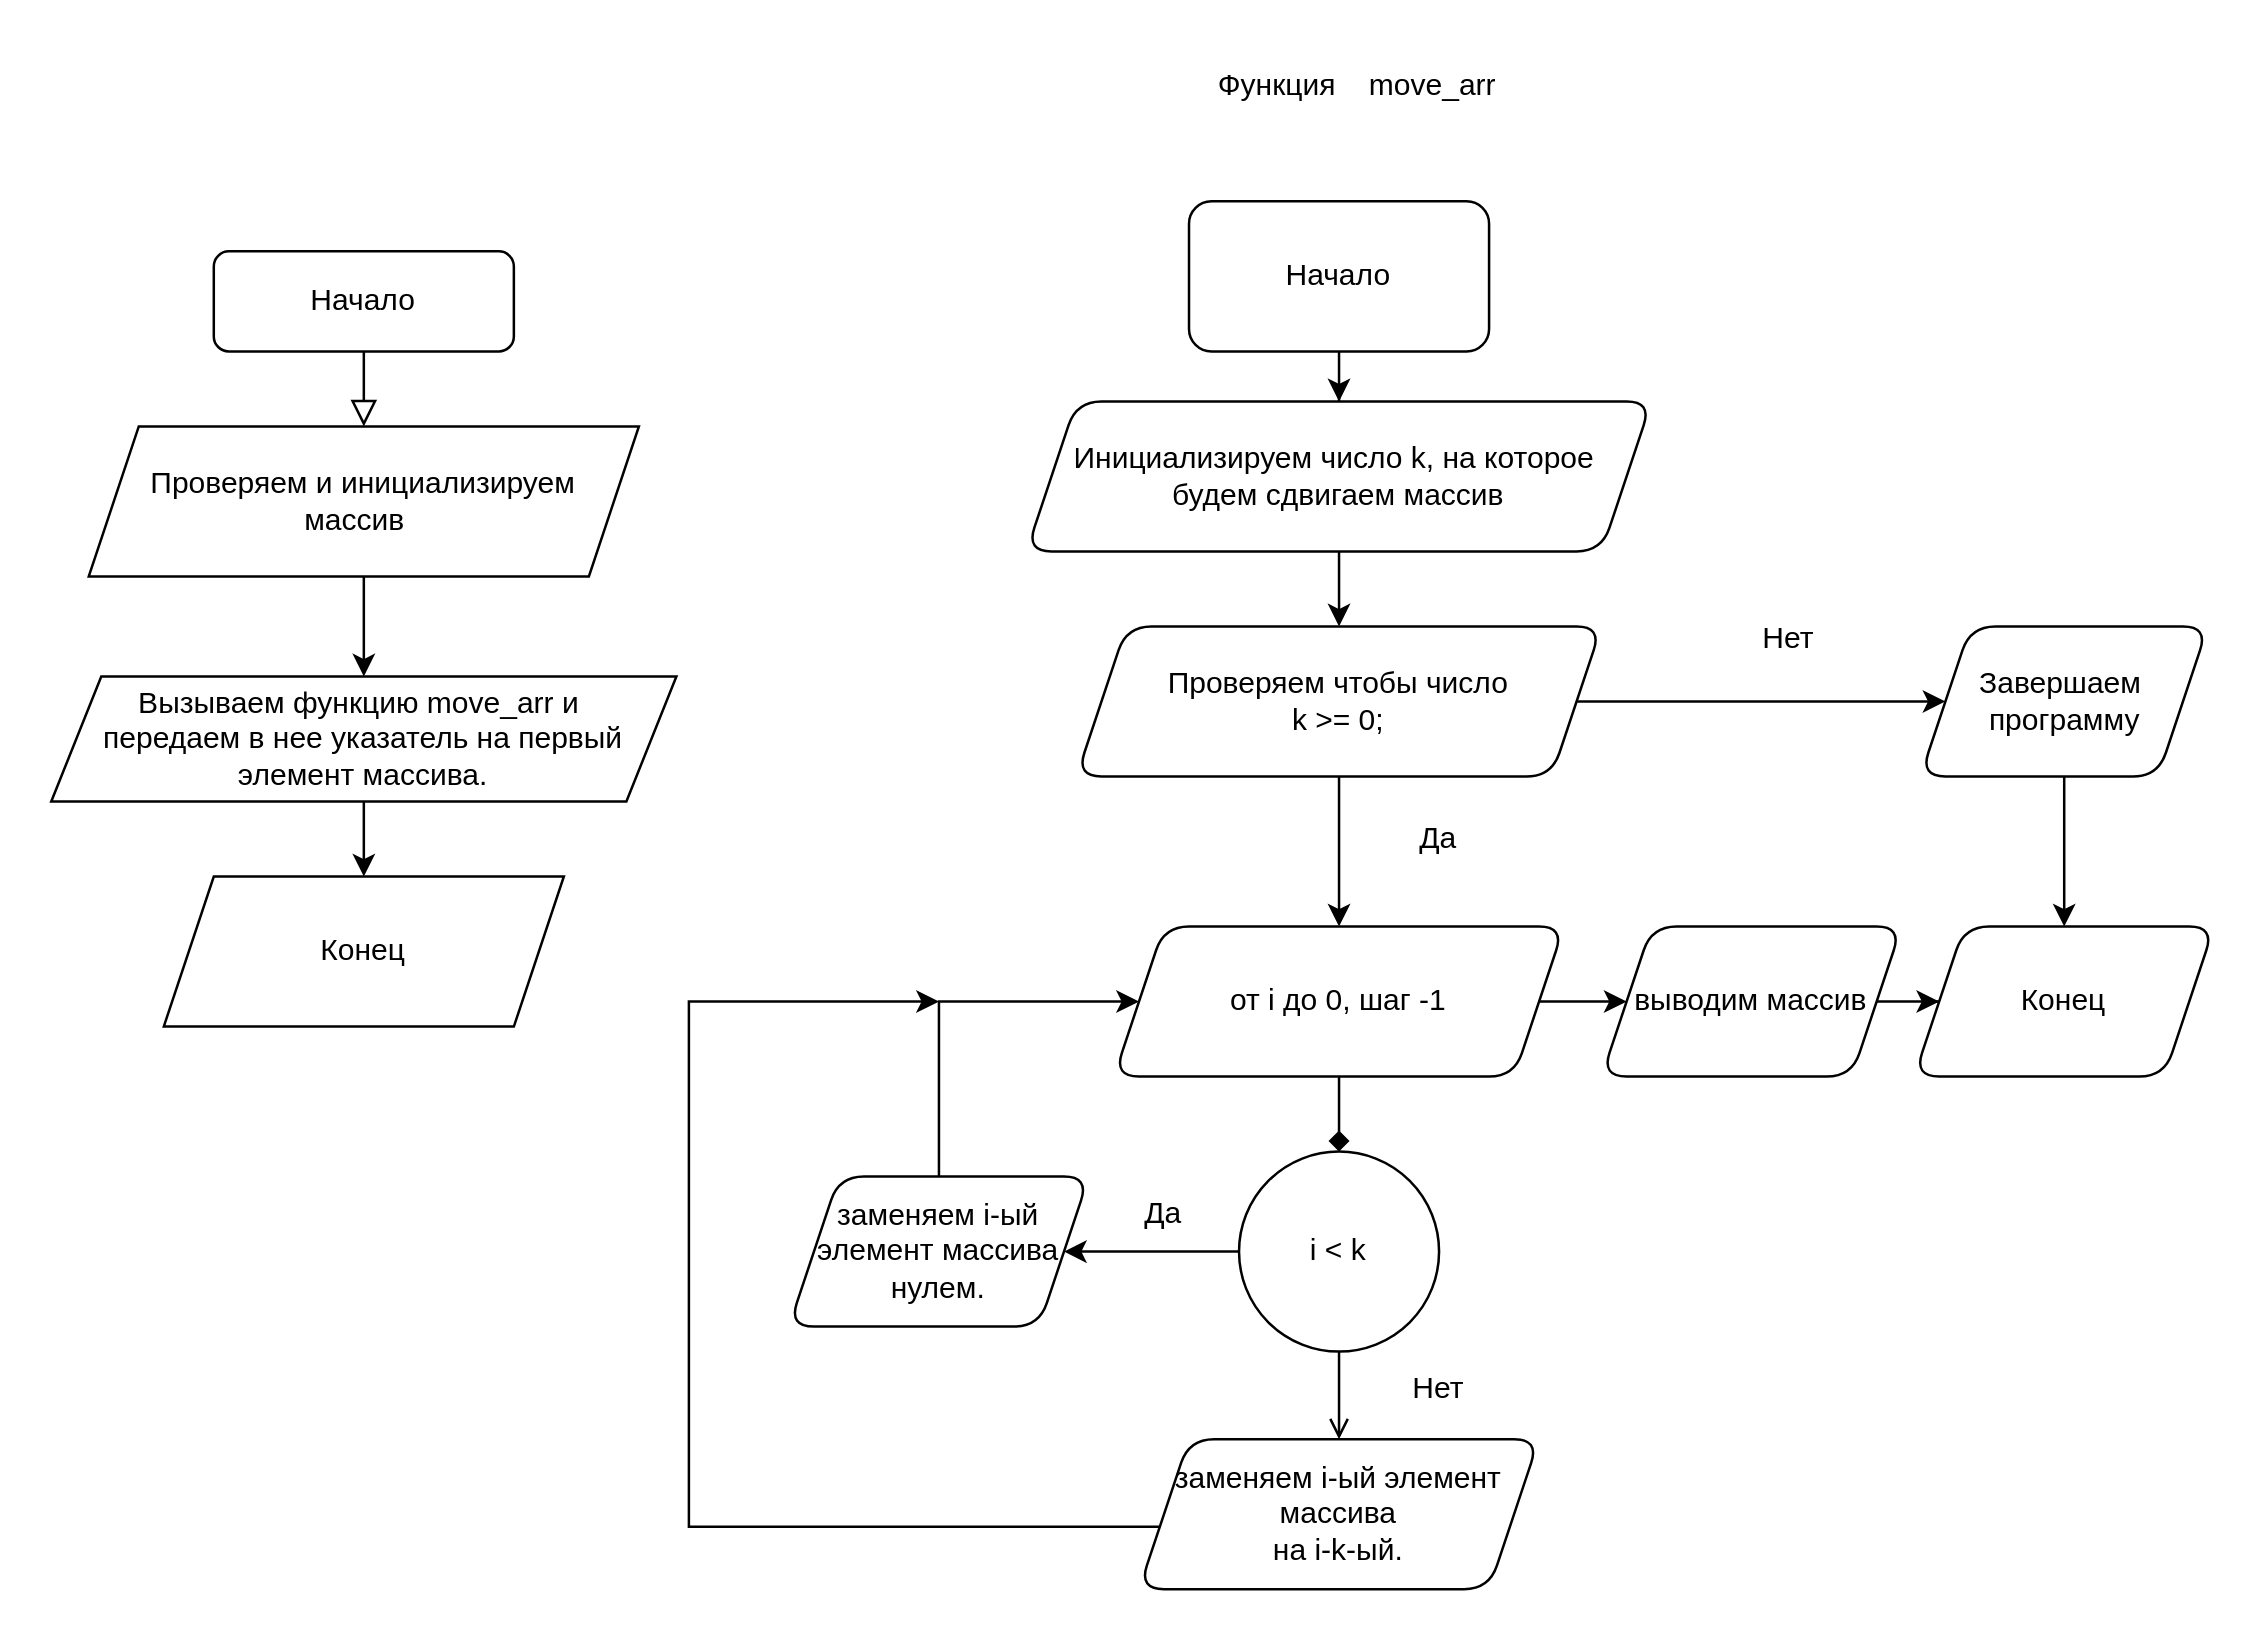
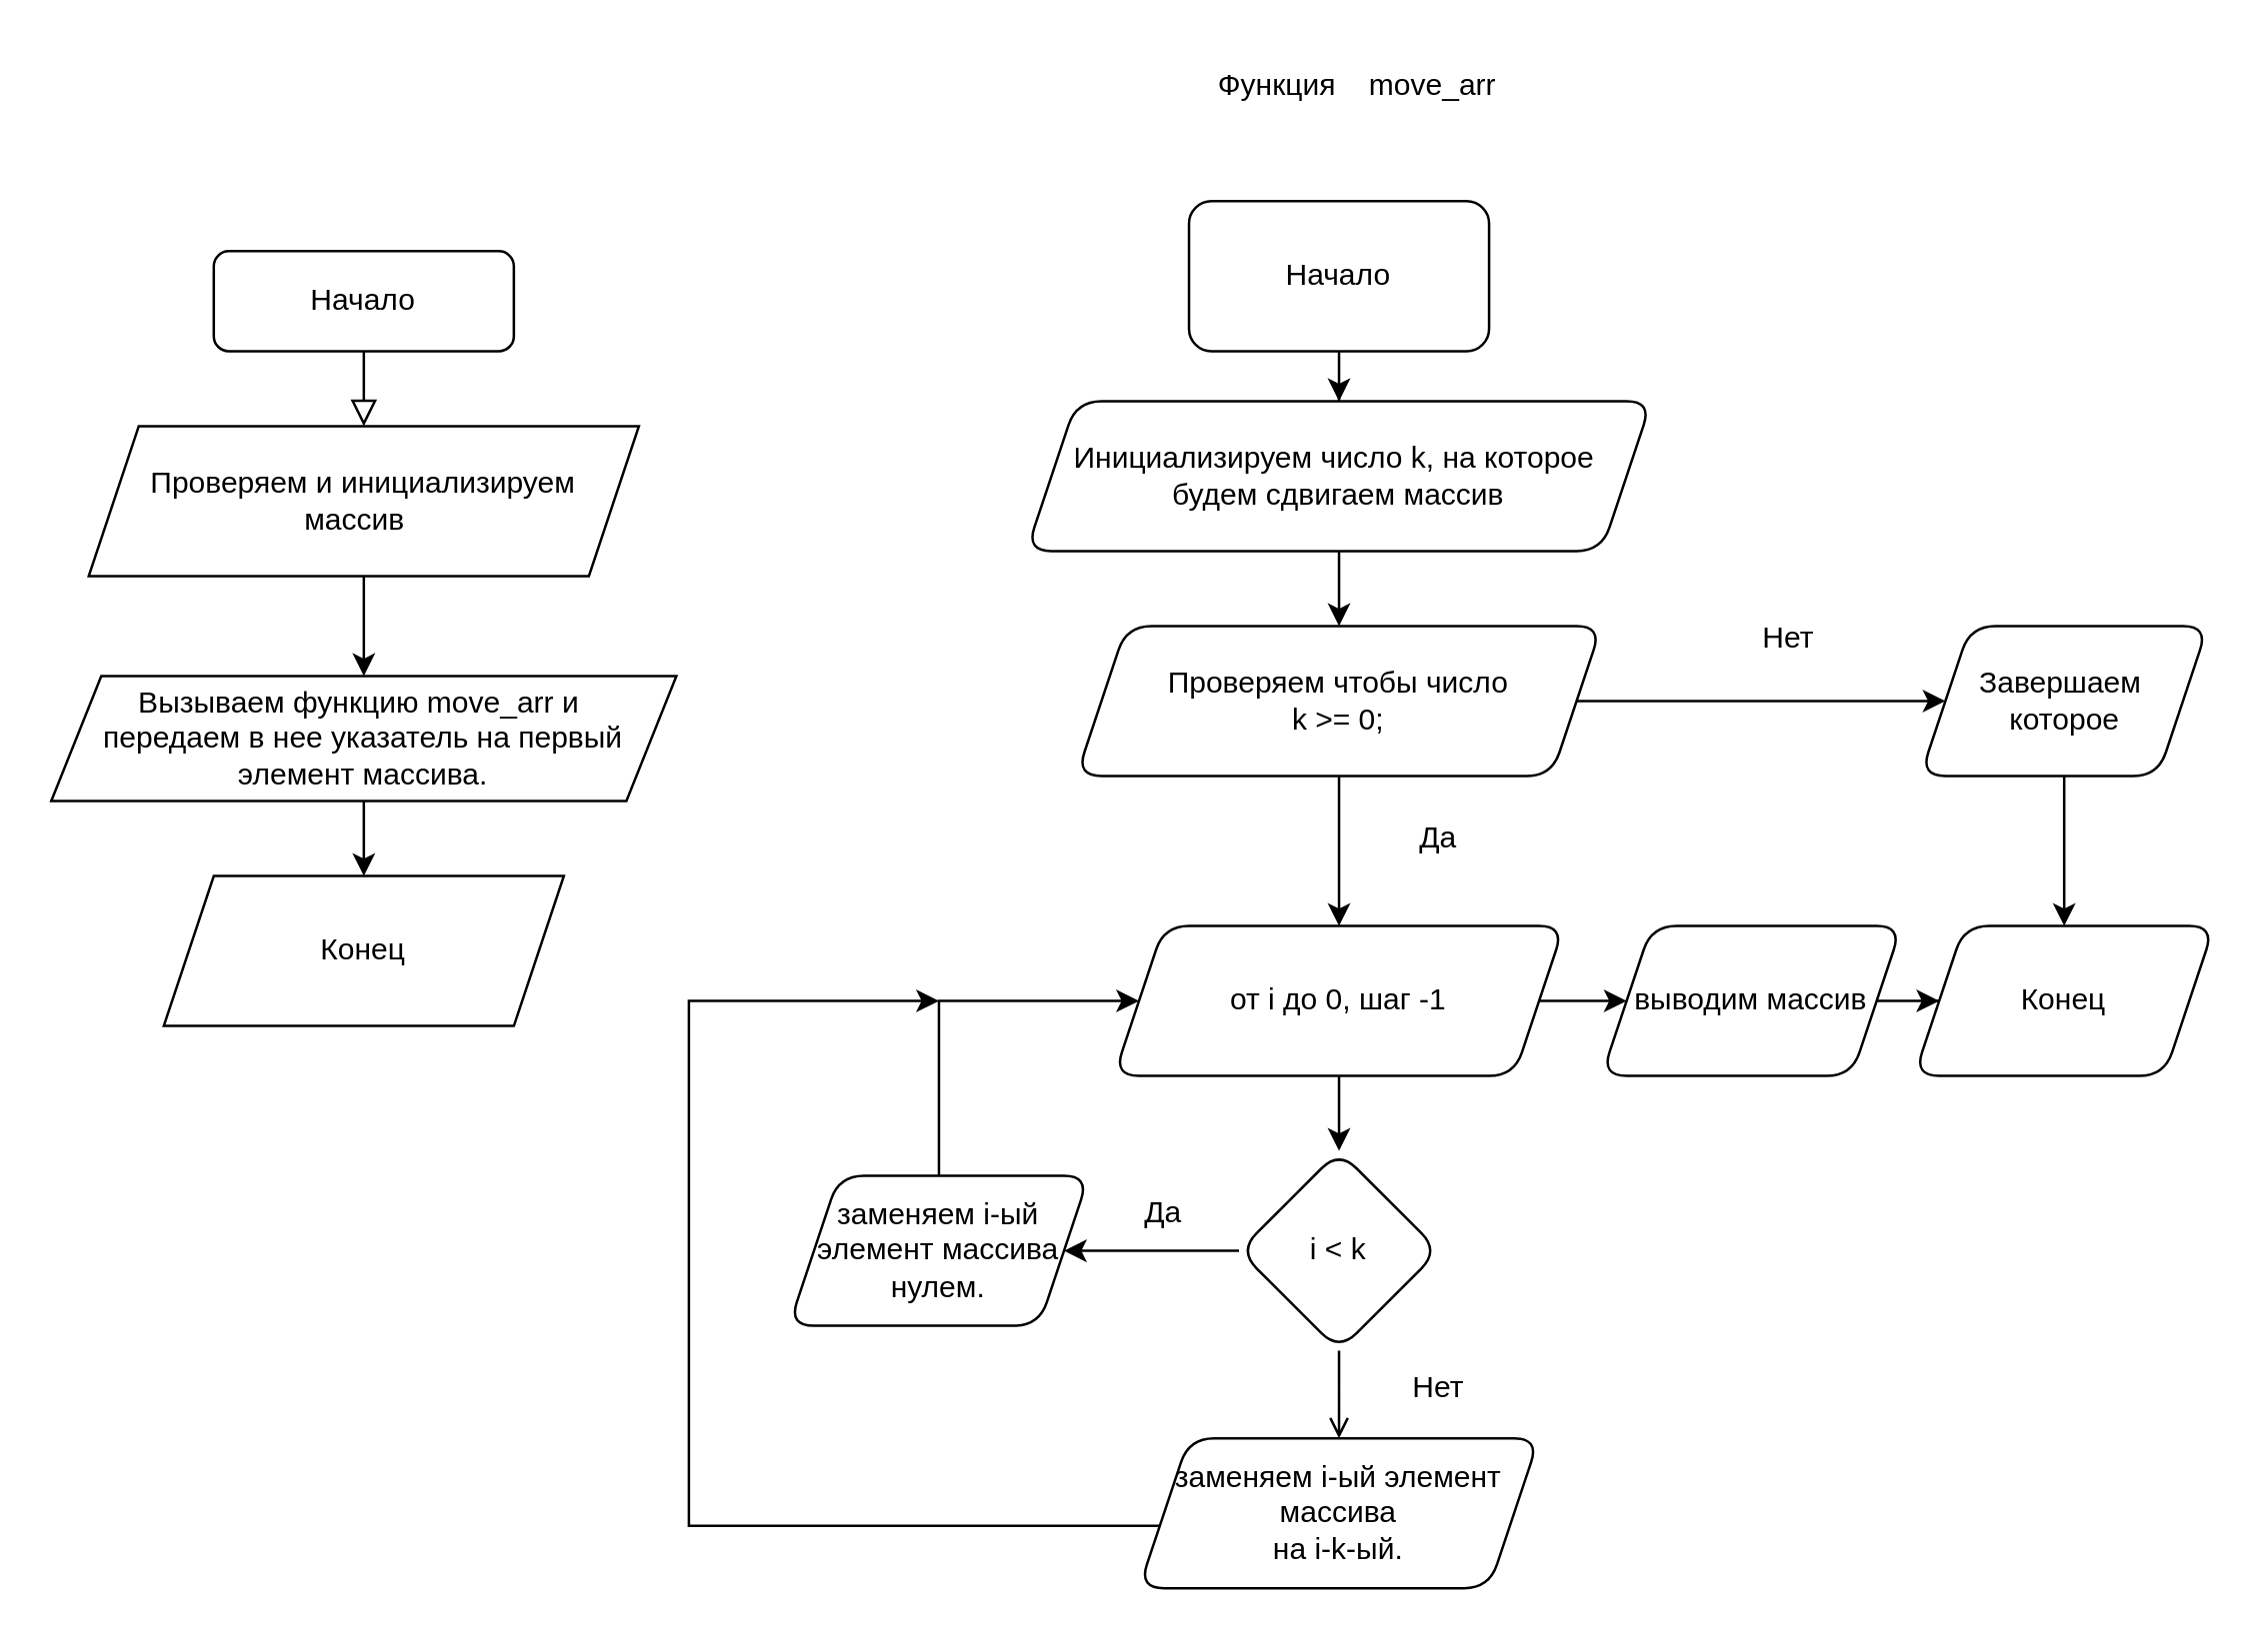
  <mxCell id="0" />
  <mxCell id="1" parent="0" />
  <mxCell id="2" value="" style="rounded=0;html=1;jettySize=auto;orthogonalLoop=1;fontSize=11;endArrow=block;endFill=0;endSize=8;strokeWidth=1;shadow=0;labelBackgroundColor=none;edgeStyle=orthogonalEdgeStyle;entryX=0.5;entryY=0;entryDx=0;entryDy=0;" parent="1" source="3" target="5" edge="1"><mxGeometry relative="1" as="geometry"><mxPoint x="145" y="150" as="targetPoint" /></mxGeometry></mxCell>
  <mxCell id="3" value="Начало" style="rounded=1;whiteSpace=wrap;html=1;fontSize=12;glass=0;strokeWidth=1;shadow=0;" parent="1" vertex="1"><mxGeometry x="85" y="100" width="120" height="40" as="geometry" /></mxCell>
  <mxCell id="4" value="" style="edgeStyle=orthogonalEdgeStyle;rounded=0;orthogonalLoop=1;jettySize=auto;html=1;" parent="1" source="5" target="7" edge="1"><mxGeometry relative="1" as="geometry" /></mxCell>
  <mxCell id="5" value="Проверяем и инициализируем &lt;br&gt;массив&amp;nbsp;&amp;nbsp;" style="shape=parallelogram;perimeter=parallelogramPerimeter;whiteSpace=wrap;html=1;fixedSize=1;" parent="1" vertex="1"><mxGeometry x="35" y="170" width="220" height="60" as="geometry" /></mxCell>
  <mxCell id="6" value="" style="edgeStyle=orthogonalEdgeStyle;rounded=0;orthogonalLoop=1;jettySize=auto;html=1;" parent="1" source="7" target="8" edge="1"><mxGeometry relative="1" as="geometry" /></mxCell>
  <mxCell id="7" value="Вызываем функцию&amp;nbsp;move_arr и&amp;nbsp;&lt;br&gt;передаем в нее указатель на первый&lt;br&gt;элемент массива." style="shape=parallelogram;perimeter=parallelogramPerimeter;whiteSpace=wrap;html=1;fixedSize=1;" parent="1" vertex="1"><mxGeometry x="20" y="270" width="250" height="50" as="geometry" /></mxCell>
  <mxCell id="8" value="Конец" style="shape=parallelogram;perimeter=parallelogramPerimeter;whiteSpace=wrap;html=1;fixedSize=1;" parent="1" vertex="1"><mxGeometry x="65" y="350" width="160" height="60" as="geometry" /></mxCell>
  <mxCell id="9" value="Функция&amp;nbsp; &amp;nbsp; move_arr" style="text;whiteSpace=wrap;html=1;" parent="1" vertex="1"><mxGeometry x="485" y="20" width="130" height="40" as="geometry" /></mxCell>
  <mxCell id="10" value="" style="edgeStyle=orthogonalEdgeStyle;rounded=0;orthogonalLoop=1;jettySize=auto;html=1;" parent="1" source="11" target="13" edge="1"><mxGeometry relative="1" as="geometry" /></mxCell>
  <mxCell id="11" value="Начало" style="rounded=1;whiteSpace=wrap;html=1;" parent="1" vertex="1"><mxGeometry x="475" y="80" width="120" height="60" as="geometry" /></mxCell>
  <mxCell id="12" value="" style="edgeStyle=orthogonalEdgeStyle;rounded=0;orthogonalLoop=1;jettySize=auto;html=1;" parent="1" source="13" target="16" edge="1"><mxGeometry relative="1" as="geometry" /></mxCell>
  <mxCell id="13" value="Инициализируем число k, на которое&amp;nbsp;&lt;br&gt;будем сдвигаем массив" style="shape=parallelogram;perimeter=parallelogramPerimeter;whiteSpace=wrap;html=1;fixedSize=1;rounded=1;" parent="1" vertex="1"><mxGeometry x="410" y="160" width="250" height="60" as="geometry" /></mxCell>
  <mxCell id="14" value="" style="edgeStyle=orthogonalEdgeStyle;rounded=0;orthogonalLoop=1;jettySize=auto;html=1;" parent="1" source="16" target="21" edge="1"><mxGeometry relative="1" as="geometry" /></mxCell>
  <mxCell id="15" value="" style="edgeStyle=orthogonalEdgeStyle;rounded=0;orthogonalLoop=1;jettySize=auto;html=1;" parent="1" source="16" target="18" edge="1"><mxGeometry relative="1" as="geometry"><mxPoint x="715" y="255" as="targetPoint" /></mxGeometry></mxCell>
  <mxCell id="16" value="Проверяем чтобы число&lt;br&gt;k &amp;gt;= 0;" style="shape=parallelogram;perimeter=parallelogramPerimeter;whiteSpace=wrap;html=1;fixedSize=1;rounded=1;" parent="1" vertex="1"><mxGeometry x="430" y="250" width="210" height="60" as="geometry" /></mxCell>
  <mxCell id="17" value="" style="edgeStyle=orthogonalEdgeStyle;rounded=0;orthogonalLoop=1;jettySize=auto;html=1;" parent="1" source="18" target="33" edge="1"><mxGeometry relative="1" as="geometry" /></mxCell>
- <mxCell id="18" value="Завершаем&amp;nbsp;&lt;br&gt;программу" style="shape=parallelogram;perimeter=parallelogramPerimeter;whiteSpace=wrap;html=1;fixedSize=1;rounded=1;" parent="1" vertex="1"><mxGeometry x="767.5" y="250" width="115" height="60" as="geometry" /></mxCell>
- <mxCell id="19" value="" style="edgeStyle=orthogonalEdgeStyle;rounded=0;orthogonalLoop=1;jettySize=auto;html=1;endArrow=diamond;" parent="1" source="21" target="25" edge="1"><mxGeometry relative="1" as="geometry" /></mxCell>
+ <mxCell id="18" value="Завершаем&amp;nbsp;&lt;br&gt;которое" style="shape=parallelogram;perimeter=parallelogramPerimeter;whiteSpace=wrap;html=1;fixedSize=1;rounded=1;" parent="1" vertex="1"><mxGeometry x="767.5" y="250" width="115" height="60" as="geometry" /></mxCell>
+ <mxCell id="19" value="" style="edgeStyle=orthogonalEdgeStyle;rounded=0;orthogonalLoop=1;jettySize=auto;html=1;" parent="1" source="21" target="25" edge="1"><mxGeometry relative="1" as="geometry" /></mxCell>
  <mxCell id="20" value="" style="edgeStyle=orthogonalEdgeStyle;rounded=0;orthogonalLoop=1;jettySize=auto;html=1;" parent="1" source="21" target="32" edge="1"><mxGeometry relative="1" as="geometry" /></mxCell>
  <mxCell id="21" value="от i до 0, шаг -1" style="shape=parallelogram;perimeter=parallelogramPerimeter;whiteSpace=wrap;html=1;fixedSize=1;rounded=1;" parent="1" vertex="1"><mxGeometry x="445" y="370" width="180" height="60" as="geometry" /></mxCell>
  <mxCell id="22" value="Да" style="text;html=1;strokeColor=none;fillColor=none;align=center;verticalAlign=middle;whiteSpace=wrap;rounded=0;" parent="1" vertex="1"><mxGeometry x="545" y="320" width="60" height="30" as="geometry" /></mxCell>
  <mxCell id="23" value="" style="edgeStyle=orthogonalEdgeStyle;rounded=0;orthogonalLoop=1;jettySize=auto;html=1;" parent="1" source="25" target="27" edge="1"><mxGeometry relative="1" as="geometry" /></mxCell>
  <mxCell id="24" value="" style="edgeStyle=orthogonalEdgeStyle;rounded=0;orthogonalLoop=1;jettySize=auto;html=1;endArrow=open;" parent="1" source="25" target="30" edge="1"><mxGeometry relative="1" as="geometry" /></mxCell>
- <mxCell id="25" value="i &amp;lt; k" style="ellipse;whiteSpace=wrap;html=1;" parent="1" vertex="1"><mxGeometry x="495" y="460" width="80" height="80" as="geometry" /></mxCell>
+ <mxCell id="25" value="i &amp;lt; k" style="rhombus;whiteSpace=wrap;html=1;rounded=1;" parent="1" vertex="1"><mxGeometry x="495" y="460" width="80" height="80" as="geometry" /></mxCell>
  <mxCell id="26" style="edgeStyle=orthogonalEdgeStyle;rounded=0;orthogonalLoop=1;jettySize=auto;html=1;entryX=0;entryY=0.5;entryDx=0;entryDy=0;" parent="1" source="27" target="21" edge="1"><mxGeometry relative="1" as="geometry"><mxPoint x="375" y="400" as="targetPoint" /><Array as="points"><mxPoint x="375" y="400" /></Array></mxGeometry></mxCell>
  <mxCell id="27" value="&lt;div&gt;заменяем i-ый &lt;br&gt;&lt;/div&gt;&lt;div&gt;элемент массива&lt;/div&gt;&lt;div&gt;нулем.&lt;br&gt;&lt;/div&gt;" style="shape=parallelogram;perimeter=parallelogramPerimeter;whiteSpace=wrap;html=1;fixedSize=1;rounded=1;" parent="1" vertex="1"><mxGeometry x="315" y="470" width="120" height="60" as="geometry" /></mxCell>
  <mxCell id="28" value="Да" style="text;html=1;strokeColor=none;fillColor=none;align=center;verticalAlign=middle;whiteSpace=wrap;rounded=0;" parent="1" vertex="1"><mxGeometry x="435" y="470" width="60" height="30" as="geometry" /></mxCell>
  <mxCell id="29" style="edgeStyle=orthogonalEdgeStyle;rounded=0;orthogonalLoop=1;jettySize=auto;html=1;" parent="1" source="30" edge="1"><mxGeometry relative="1" as="geometry"><mxPoint x="375" y="400" as="targetPoint" /><Array as="points"><mxPoint x="275" y="610" /><mxPoint x="275" y="400" /></Array></mxGeometry></mxCell>
  <mxCell id="30" value="&lt;div&gt;заменяем i-ый элемент массива&lt;/div&gt;&lt;div&gt;на i-k-ый.&lt;br&gt;&lt;/div&gt;" style="shape=parallelogram;perimeter=parallelogramPerimeter;whiteSpace=wrap;html=1;fixedSize=1;rounded=1;" parent="1" vertex="1"><mxGeometry x="455" y="575" width="160" height="60" as="geometry" /></mxCell>
  <mxCell id="31" value="" style="edgeStyle=orthogonalEdgeStyle;rounded=0;orthogonalLoop=1;jettySize=auto;html=1;" parent="1" source="32" target="33" edge="1"><mxGeometry relative="1" as="geometry" /></mxCell>
  <mxCell id="32" value="выводим массив" style="shape=parallelogram;perimeter=parallelogramPerimeter;whiteSpace=wrap;html=1;fixedSize=1;rounded=1;" parent="1" vertex="1"><mxGeometry x="640" y="370" width="120" height="60" as="geometry" /></mxCell>
  <mxCell id="33" value="Конец" style="shape=parallelogram;perimeter=parallelogramPerimeter;whiteSpace=wrap;html=1;fixedSize=1;rounded=1;" parent="1" vertex="1"><mxGeometry x="765" y="370" width="120" height="60" as="geometry" /></mxCell>
  <mxCell id="34" value="Нет" style="text;html=1;strokeColor=none;fillColor=none;align=center;verticalAlign=middle;whiteSpace=wrap;rounded=0;" parent="1" vertex="1"><mxGeometry x="545" y="540" width="60" height="30" as="geometry" /></mxCell>
  <mxCell id="35" value="Нет" style="text;html=1;strokeColor=none;fillColor=none;align=center;verticalAlign=middle;whiteSpace=wrap;rounded=0;" parent="1" vertex="1"><mxGeometry x="685" y="240" width="60" height="30" as="geometry" /></mxCell>
